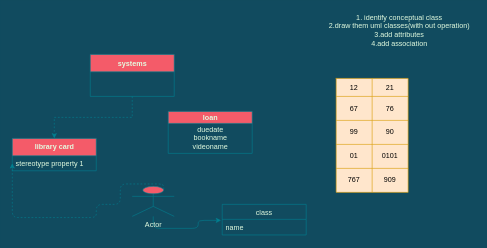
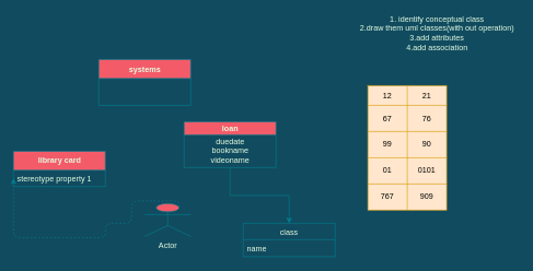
  <mxCell id="0" />
  <mxCell id="1" parent="0" />
  <mxCell id="2" value="loan" style="swimlane;fontStyle=1;align=center;verticalAlign=middle;childLayout=stackLayout;horizontal=1;startSize=20;horizontalStack=0;resizeParent=1;resizeParentMax=0;resizeLast=0;collapsible=0;marginBottom=0;html=1;rounded=0;fillColor=#F45B69;strokeColor=#028090;fontColor=#E4FDE1;" vertex="1" parent="1"><mxGeometry x="280" y="185" width="140" height="70" as="geometry" /></mxCell>
  <mxCell id="3" value="duedate&lt;br&gt;bookname&lt;br&gt;videoname&lt;br&gt;" style="text;html=1;align=center;verticalAlign=middle;resizable=0;points=[];autosize=1;fontColor=#E4FDE1;" vertex="1" parent="2"><mxGeometry y="20" width="140" height="50" as="geometry" /></mxCell>
- <mxCell id="5" style="edgeStyle=orthogonalEdgeStyle;rounded=0;orthogonalLoop=1;jettySize=auto;html=1;exitX=0.5;exitY=1;exitDx=0;exitDy=0;dashed=1;strokeColor=#028090;fontColor=#E4FDE1;labelBackgroundColor=#114B5F;" edge="1" parent="1" source="6" target="7"><mxGeometry relative="1" as="geometry" /></mxCell>
+ <mxCell id="4" style="edgeStyle=orthogonalEdgeStyle;rounded=0;orthogonalLoop=1;jettySize=auto;html=1;strokeColor=#028090;fontColor=#E4FDE1;labelBackgroundColor=#114B5F;" edge="1" parent="1" source="3" target="10"><mxGeometry relative="1" as="geometry"><mxPoint x="350" y="270" as="targetPoint" /></mxGeometry></mxCell>
  <mxCell id="6" value="systems" style="swimlane;fontStyle=1;align=center;verticalAlign=middle;childLayout=stackLayout;horizontal=1;startSize=29;horizontalStack=0;resizeParent=1;resizeParentMax=0;resizeLast=0;collapsible=0;marginBottom=0;html=1;rounded=0;fillColor=#F45B69;strokeColor=#028090;fontColor=#E4FDE1;" vertex="1" parent="1"><mxGeometry x="150" y="90" width="140" height="70" as="geometry" /></mxCell>
  <mxCell id="7" value="library card" style="swimlane;fontStyle=1;align=center;verticalAlign=middle;childLayout=stackLayout;horizontal=1;startSize=29;horizontalStack=0;resizeParent=1;resizeParentMax=0;resizeLast=0;collapsible=0;marginBottom=0;html=1;rounded=0;fillColor=#F45B69;strokeColor=#028090;fontColor=#E4FDE1;" vertex="1" parent="1"><mxGeometry x="20" y="230" width="140" height="54" as="geometry" /></mxCell>
  <mxCell id="8" value="stereotype property 1" style="text;html=1;strokeColor=none;fillColor=none;align=left;verticalAlign=middle;spacingLeft=4;spacingRight=4;overflow=hidden;rotatable=0;points=[[0,0.5],[1,0.5]];portConstraint=eastwest;fontColor=#E4FDE1;" vertex="1" parent="7"><mxGeometry y="29" width="140" height="25" as="geometry" /></mxCell>
  <mxCell id="9" value="1. identify conceptual class&lt;br&gt;2.draw them uml classes(with out operation)&lt;br&gt;3.add attributes&lt;br&gt;4.add association" style="text;html=1;align=center;verticalAlign=middle;resizable=0;points=[];autosize=1;fontColor=#E4FDE1;" vertex="1" parent="1"><mxGeometry x="540" y="20" width="250" height="60" as="geometry" /></mxCell>
  <mxCell id="10" value="class" style="swimlane;fontStyle=0;childLayout=stackLayout;horizontal=1;startSize=25;fillColor=none;horizontalStack=0;resizeParent=1;resizeParentMax=0;resizeLast=0;collapsible=1;marginBottom=0;rounded=0;strokeColor=#028090;fontColor=#E4FDE1;" vertex="1" parent="1"><mxGeometry x="370" y="340" width="140" height="51" as="geometry" /></mxCell>
  <mxCell id="11" value="name&#10;" style="text;strokeColor=none;fillColor=none;align=left;verticalAlign=top;spacingLeft=4;spacingRight=4;overflow=hidden;rotatable=0;points=[[0,0.5],[1,0.5]];portConstraint=eastwest;fontColor=#E4FDE1;" vertex="1" parent="10"><mxGeometry y="25" width="140" height="26" as="geometry" /></mxCell>
  <mxCell id="12" value="" style="shape=table;html=1;whiteSpace=wrap;startSize=0;container=1;collapsible=0;childLayout=tableLayout;fillColor=#ffe6cc;strokeColor=#d79b00;fontStyle=0;align=center;" vertex="1" parent="1"><mxGeometry x="560" y="130" width="120" height="190" as="geometry" /></mxCell>
  <mxCell id="13" value="" style="shape=partialRectangle;html=1;whiteSpace=wrap;collapsible=0;dropTarget=0;pointerEvents=0;fillColor=none;top=0;left=0;bottom=0;right=0;points=[[0,0.5],[1,0.5]];portConstraint=eastwest;" vertex="1" parent="12"><mxGeometry width="120" height="30" as="geometry" /></mxCell>
  <mxCell id="14" value="12" style="shape=partialRectangle;html=1;whiteSpace=wrap;connectable=0;overflow=hidden;fillColor=none;top=0;left=0;bottom=0;right=0;" vertex="1" parent="13"><mxGeometry width="60" height="30" as="geometry" /></mxCell>
  <mxCell id="15" value="21" style="shape=partialRectangle;html=1;whiteSpace=wrap;connectable=0;overflow=hidden;fillColor=none;top=0;left=0;bottom=0;right=0;" vertex="1" parent="13"><mxGeometry x="60" width="60" height="30" as="geometry" /></mxCell>
  <mxCell id="16" value="" style="shape=partialRectangle;html=1;whiteSpace=wrap;collapsible=0;dropTarget=0;pointerEvents=0;fillColor=none;top=0;left=0;bottom=0;right=0;points=[[0,0.5],[1,0.5]];portConstraint=eastwest;" vertex="1" parent="12"><mxGeometry y="30" width="120" height="40" as="geometry" /></mxCell>
  <mxCell id="17" value="67" style="shape=partialRectangle;html=1;whiteSpace=wrap;connectable=0;overflow=hidden;fillColor=none;top=0;left=0;bottom=0;right=0;" vertex="1" parent="16"><mxGeometry width="60" height="40" as="geometry" /></mxCell>
  <mxCell id="18" value="76" style="shape=partialRectangle;html=1;whiteSpace=wrap;connectable=0;overflow=hidden;fillColor=none;top=0;left=0;bottom=0;right=0;" vertex="1" parent="16"><mxGeometry x="60" width="60" height="40" as="geometry" /></mxCell>
  <mxCell id="19" value="" style="shape=partialRectangle;html=1;whiteSpace=wrap;collapsible=0;dropTarget=0;pointerEvents=0;fillColor=none;top=0;left=0;bottom=0;right=0;points=[[0,0.5],[1,0.5]];portConstraint=eastwest;" vertex="1" parent="12"><mxGeometry y="70" width="120" height="40" as="geometry" /></mxCell>
  <mxCell id="20" value="99" style="shape=partialRectangle;html=1;whiteSpace=wrap;connectable=0;overflow=hidden;fillColor=none;top=0;left=0;bottom=0;right=0;" vertex="1" parent="19"><mxGeometry width="60" height="40" as="geometry" /></mxCell>
  <mxCell id="21" value="90" style="shape=partialRectangle;html=1;whiteSpace=wrap;connectable=0;overflow=hidden;fillColor=none;top=0;left=0;bottom=0;right=0;" vertex="1" parent="19"><mxGeometry x="60" width="60" height="40" as="geometry" /></mxCell>
  <mxCell id="22" value="" style="shape=partialRectangle;html=1;whiteSpace=wrap;collapsible=0;dropTarget=0;pointerEvents=0;fillColor=none;top=0;left=0;bottom=0;right=0;points=[[0,0.5],[1,0.5]];portConstraint=eastwest;" vertex="1" parent="12"><mxGeometry y="110" width="120" height="40" as="geometry" /></mxCell>
  <mxCell id="23" value="01" style="shape=partialRectangle;html=1;whiteSpace=wrap;connectable=0;overflow=hidden;fillColor=none;top=0;left=0;bottom=0;right=0;" vertex="1" parent="22"><mxGeometry width="60" height="40" as="geometry" /></mxCell>
  <mxCell id="24" value="0101" style="shape=partialRectangle;html=1;whiteSpace=wrap;connectable=0;overflow=hidden;fillColor=none;top=0;left=0;bottom=0;right=0;" vertex="1" parent="22"><mxGeometry x="60" width="60" height="40" as="geometry" /></mxCell>
  <mxCell id="25" value="" style="shape=partialRectangle;html=1;whiteSpace=wrap;collapsible=0;dropTarget=0;pointerEvents=0;fillColor=none;top=0;left=0;bottom=0;right=0;points=[[0,0.5],[1,0.5]];portConstraint=eastwest;" vertex="1" parent="12"><mxGeometry y="150" width="120" height="40" as="geometry" /></mxCell>
  <mxCell id="26" value="767" style="shape=partialRectangle;html=1;whiteSpace=wrap;connectable=0;overflow=hidden;fillColor=none;top=0;left=0;bottom=0;right=0;" vertex="1" parent="25"><mxGeometry width="60" height="40" as="geometry" /></mxCell>
  <mxCell id="27" value="909" style="shape=partialRectangle;html=1;whiteSpace=wrap;connectable=0;overflow=hidden;fillColor=none;top=0;left=0;bottom=0;right=0;" vertex="1" parent="25"><mxGeometry x="60" width="60" height="40" as="geometry" /></mxCell>
- <mxCell id="28" style="edgeStyle=orthogonalEdgeStyle;curved=0;rounded=1;sketch=0;orthogonalLoop=1;jettySize=auto;html=1;entryX=-0.014;entryY=0.064;entryDx=0;entryDy=0;entryPerimeter=0;strokeColor=#028090;fillColor=#F45B69;fontColor=#E4FDE1;" edge="1" parent="1" source="30" target="11"><mxGeometry relative="1" as="geometry" /></mxCell>
  <mxCell id="29" style="edgeStyle=orthogonalEdgeStyle;curved=0;rounded=1;sketch=0;orthogonalLoop=1;jettySize=auto;html=1;exitX=0.75;exitY=0.1;exitDx=0;exitDy=0;exitPerimeter=0;strokeColor=#028090;fillColor=#F45B69;fontColor=#E4FDE1;entryX=0;entryY=0.5;entryDx=0;entryDy=0;dashed=1;" edge="1" parent="1" source="30" target="8"><mxGeometry relative="1" as="geometry"><mxPoint x="210" y="440" as="targetPoint" /><Array as="points"><mxPoint x="200" y="306" /><mxPoint x="200" y="340" /><mxPoint x="160" y="340" /><mxPoint x="160" y="362" /></Array></mxGeometry></mxCell>
  <mxCell id="30" value="Actor" style="shape=umlActor;verticalLabelPosition=bottom;verticalAlign=top;html=1;rounded=0;sketch=0;strokeColor=#028090;fillColor=#F45B69;fontColor=#E4FDE1;align=center;" vertex="1" parent="1"><mxGeometry x="220" y="310" width="70" height="50" as="geometry" /></mxCell>
